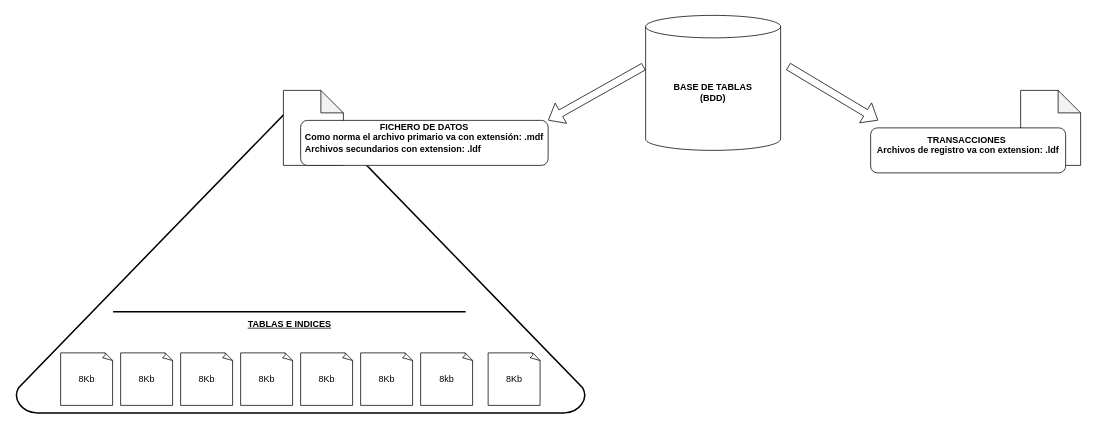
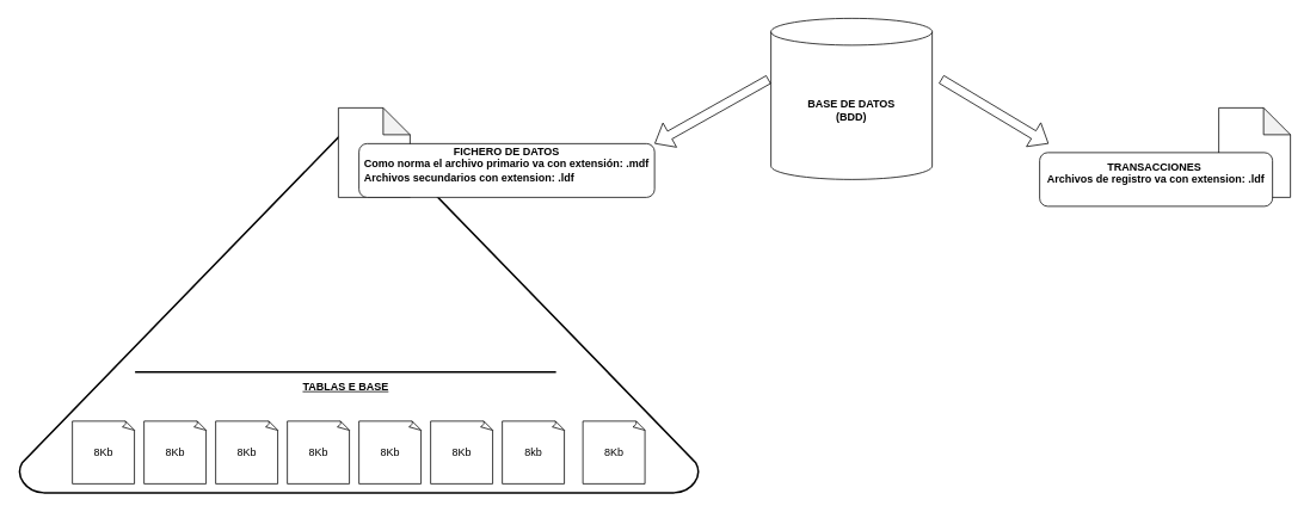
  <mxCell id="0" />
  <mxCell id="1" parent="0" />
  <mxCell id="2" value="" style="whiteSpace=wrap;html=1;shape=mxgraph.basic.document" vertex="1" parent="1"><mxGeometry x="175" y="460" width="65" height="70" as="geometry" /></mxCell>
  <mxCell id="3" value="" style="whiteSpace=wrap;html=1;shape=mxgraph.basic.document" vertex="1" parent="1"><mxGeometry x="190" y="465" width="70" height="70" as="geometry" /></mxCell>
  <mxCell id="4" value="" style="whiteSpace=wrap;html=1;shape=mxgraph.basic.document" vertex="1" parent="1"><mxGeometry x="240" y="465" width="70" height="70" as="geometry" /></mxCell>
  <mxCell id="5" value="" style="whiteSpace=wrap;html=1;shape=mxgraph.basic.document" vertex="1" parent="1"><mxGeometry x="110" y="465" width="70" height="70" as="geometry" /></mxCell>
- <mxCell id="6" value="&lt;b&gt;BASE DE TABLAS&lt;br&gt;(BDD)&lt;br&gt;&lt;/b&gt;" style="shape=cylinder3;whiteSpace=wrap;html=1;boundedLbl=1;backgroundOutline=1;size=15;" vertex="1" parent="1"><mxGeometry x="860" y="20" width="180" height="180" as="geometry" /></mxCell>
+ <mxCell id="6" value="&lt;b&gt;BASE DE DATOS&lt;br&gt;(BDD)&lt;br&gt;&lt;/b&gt;" style="shape=cylinder3;whiteSpace=wrap;html=1;boundedLbl=1;backgroundOutline=1;size=15;" vertex="1" parent="1"><mxGeometry x="860" y="20" width="180" height="180" as="geometry" /></mxCell>
  <mxCell id="7" value="" style="strokeWidth=2;html=1;shape=mxgraph.flowchart.extract_or_measurement;whiteSpace=wrap;" vertex="1" parent="1"><mxGeometry x="20" y="140" width="760" height="410" as="geometry" /></mxCell>
  <mxCell id="8" value="" style="shape=note;whiteSpace=wrap;html=1;backgroundOutline=1;darkOpacity=0.05;" vertex="1" parent="1"><mxGeometry x="377" y="120" width="80" height="100" as="geometry" /></mxCell>
  <mxCell id="9" value="&lt;div&gt;&lt;b&gt;FICHERO DE DATOS&lt;/b&gt;&lt;/div&gt;&lt;div&gt;&lt;b&gt;Como norma el archivo primario va con extensión: .mdf&lt;/b&gt;&lt;/div&gt;&lt;b&gt;&lt;div style=&quot;text-align: left&quot;&gt;&lt;b&gt;Archivos secundarios con extension: .ldf&lt;/b&gt;&lt;/div&gt;&lt;/b&gt;&amp;nbsp;" style="rounded=1;whiteSpace=wrap;html=1;" vertex="1" parent="1"><mxGeometry x="400" y="160" width="330" height="60" as="geometry" /></mxCell>
  <mxCell id="10" value="8Kb" style="whiteSpace=wrap;html=1;shape=mxgraph.basic.document" vertex="1" parent="1"><mxGeometry x="160" y="470" width="70" height="70" as="geometry" /></mxCell>
  <mxCell id="11" value="8Kb" style="whiteSpace=wrap;html=1;shape=mxgraph.basic.document" vertex="1" parent="1"><mxGeometry x="80" y="470" width="70" height="70" as="geometry" /></mxCell>
  <mxCell id="12" value="8Kb" style="whiteSpace=wrap;html=1;shape=mxgraph.basic.document" vertex="1" parent="1"><mxGeometry x="240" y="470" width="70" height="70" as="geometry" /></mxCell>
  <mxCell id="13" value="8Kb" style="whiteSpace=wrap;html=1;shape=mxgraph.basic.document" vertex="1" parent="1"><mxGeometry x="320" y="470" width="70" height="70" as="geometry" /></mxCell>
  <mxCell id="14" value="8Kb" style="whiteSpace=wrap;html=1;shape=mxgraph.basic.document" vertex="1" parent="1"><mxGeometry x="400" y="470" width="70" height="70" as="geometry" /></mxCell>
  <mxCell id="15" value="8Kb" style="whiteSpace=wrap;html=1;shape=mxgraph.basic.document" vertex="1" parent="1"><mxGeometry x="480" y="470" width="70" height="70" as="geometry" /></mxCell>
  <mxCell id="16" value="8kb" style="whiteSpace=wrap;html=1;shape=mxgraph.basic.document" vertex="1" parent="1"><mxGeometry x="560" y="470" width="70" height="70" as="geometry" /></mxCell>
  <mxCell id="17" value="8Kb" style="whiteSpace=wrap;html=1;shape=mxgraph.basic.document" vertex="1" parent="1"><mxGeometry x="650" y="470" width="70" height="70" as="geometry" /></mxCell>
  <mxCell id="18" value="" style="shape=note;whiteSpace=wrap;html=1;backgroundOutline=1;darkOpacity=0.05;" vertex="1" parent="1"><mxGeometry x="1360" y="120" width="80" height="100" as="geometry" /></mxCell>
  <mxCell id="19" value="&lt;div&gt;&lt;b&gt;TRANSACCIONES&amp;nbsp;&lt;/b&gt;&lt;/div&gt;&lt;div&gt;&lt;b style=&quot;text-align: left&quot;&gt;Archivos de registro va con extension: .ldf&lt;/b&gt;&lt;br&gt;&lt;/div&gt;&amp;nbsp;" style="rounded=1;whiteSpace=wrap;html=1;" vertex="1" parent="1"><mxGeometry x="1160" y="170" width="260" height="60" as="geometry" /></mxCell>
- <mxCell id="20" value="&lt;b&gt;&lt;u&gt;TABLAS E INDICES&lt;/u&gt;&lt;/b&gt;" style="line;strokeWidth=2;html=1;" vertex="1" parent="1"><mxGeometry x="150" y="410" width="470" height="10" as="geometry" /></mxCell>
+ <mxCell id="20" value="&lt;b&gt;&lt;u&gt;TABLAS E BASE&lt;/u&gt;&lt;/b&gt;" style="line;strokeWidth=2;html=1;" vertex="1" parent="1"><mxGeometry x="150" y="410" width="470" height="10" as="geometry" /></mxCell>
  <mxCell id="21" value="" style="shape=flexArrow;endArrow=classic;html=1;exitX=-0.014;exitY=0.379;exitDx=0;exitDy=0;exitPerimeter=0;entryX=1;entryY=0;entryDx=0;entryDy=0;" edge="1" parent="1" source="6" target="9"><mxGeometry width="50" height="50" relative="1" as="geometry"><mxPoint x="700" y="230" as="sourcePoint" /><mxPoint x="750" y="180" as="targetPoint" /></mxGeometry></mxCell>
  <mxCell id="22" value="" style="shape=flexArrow;endArrow=classic;html=1;" edge="1" parent="1"><mxGeometry width="50" height="50" relative="1" as="geometry"><mxPoint x="1050" y="88" as="sourcePoint" /><mxPoint x="1170" y="160" as="targetPoint" /></mxGeometry></mxCell>
